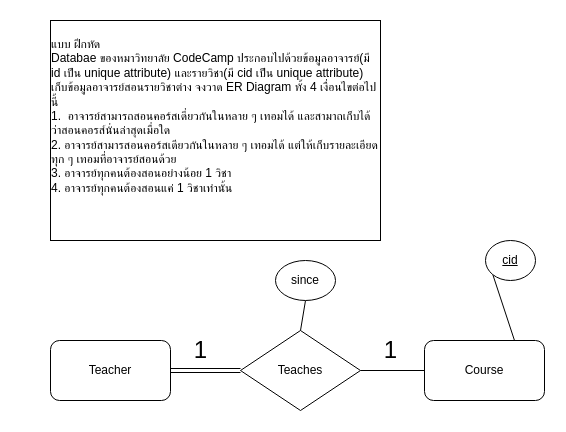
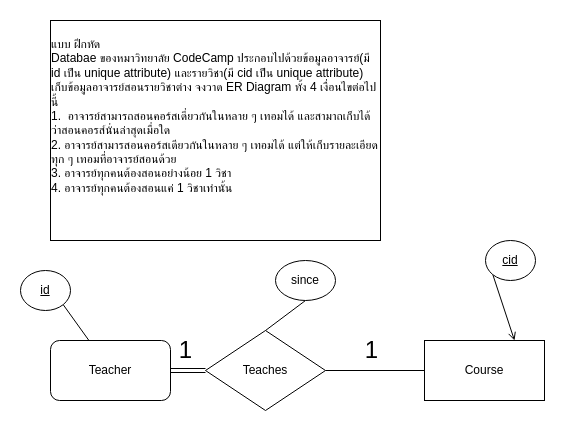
  <mxCell id="0" />
  <mxCell id="1" parent="0" />
  <mxCell id="2" value="&lt;div style=&quot;text-align: left&quot;&gt;&lt;span&gt;แบบ ฝึกหัด&lt;/span&gt;&lt;/div&gt;&lt;div style=&quot;text-align: left&quot;&gt;&lt;span&gt;Databae ของหมาวิทยาลัย CodeCamp ประกอบไปด้วยข้อมูลอาจารย์(มี id เป็น unique attribute) และรายวิชา(มี cid เป็น unique attribute) เก็บข้อมูลอาจารย์สอนรายวิชาต่าง จงวาด ER Diagram ทั้ง 4 เงื่อนไขต่อไปนี้&lt;/span&gt;&lt;/div&gt;&lt;div style=&quot;text-align: left&quot;&gt;&lt;span&gt;1.&amp;nbsp; อาจารย์สามารถสอนคอร์สเดี่ยวกันในหลาย ๆ เทอมได้ และสามาถเก็บได้ว่าสอนคอรส์นั่นล่าสุดเมื่อใด&lt;/span&gt;&lt;/div&gt;&lt;div style=&quot;text-align: left&quot;&gt;&lt;span&gt;2. อาจารย์สามารสอนคอร์สเดียวกันในหลาย ๆ เทอมได้ แต่ให้เก็บรายละเอียดทุก ๆ เทอมที่อาจารย์สอนด้วย&lt;/span&gt;&lt;/div&gt;&lt;div style=&quot;text-align: left&quot;&gt;&lt;span&gt;3. อาจารย์ทุกคนต้องสอนอย่างน้อย 1 วิชา&lt;/span&gt;&lt;/div&gt;&lt;div style=&quot;text-align: left&quot;&gt;&lt;span&gt;4. อาจารย์ทุกคนต้องสอนแค่ 1 วิชาเท่านั้น&lt;/span&gt;&lt;/div&gt;&lt;div style=&quot;text-align: left&quot;&gt;&lt;span&gt;&lt;br&gt;&lt;/span&gt;&lt;/div&gt;&lt;div style=&quot;text-align: left&quot;&gt;&lt;span&gt;&lt;br&gt;&lt;/span&gt;&lt;/div&gt;" style="rounded=0;whiteSpace=wrap;html=1;" vertex="1" parent="1"><mxGeometry x="50" y="20" width="330" height="220" as="geometry" /></mxCell>
  <mxCell id="3" value="1" style="edgeStyle=none;rounded=0;orthogonalLoop=1;jettySize=auto;html=1;exitX=1;exitY=0.5;exitDx=0;exitDy=0;entryX=0;entryY=0.5;entryDx=0;entryDy=0;endArrow=none;endFill=0;shape=link;fontSize=24;" edge="1" parent="1" source="4" target="7"><mxGeometry x="-0.143" y="20" relative="1" as="geometry"><mxPoint as="offset" /></mxGeometry></mxCell>
  <mxCell id="4" value="Teacher" style="whiteSpace=wrap;html=1;rounded=1;" vertex="1" parent="1"><mxGeometry x="50" y="340" width="120" height="60" as="geometry" /></mxCell>
  <mxCell id="5" value="1" style="edgeStyle=none;rounded=0;orthogonalLoop=1;jettySize=auto;html=1;exitX=0;exitY=0.5;exitDx=0;exitDy=0;entryX=1;entryY=0.5;entryDx=0;entryDy=0;endArrow=none;endFill=0;fontSize=24;" edge="1" parent="1" source="6" target="7"><mxGeometry x="0.062" y="-20" relative="1" as="geometry"><mxPoint as="offset" /></mxGeometry></mxCell>
- <mxCell id="6" value="Course" style="whiteSpace=wrap;html=1;rounded=1;" vertex="1" parent="1"><mxGeometry x="424" y="340" width="120" height="60" as="geometry" /></mxCell>
- <mxCell id="7" value="Teaches" style="rhombus;whiteSpace=wrap;html=1;" vertex="1" parent="1"><mxGeometry x="240" y="330" width="120" height="80" as="geometry" /></mxCell>
- <mxCell id="10" style="edgeStyle=none;rounded=0;orthogonalLoop=1;jettySize=auto;html=1;exitX=0;exitY=1;exitDx=0;exitDy=0;entryX=0.75;entryY=0;entryDx=0;entryDy=0;endArrow=none;endFill=0;" edge="1" parent="1" source="11" target="6"><mxGeometry relative="1" as="geometry" /></mxCell>
+ <mxCell id="6" value="Course" style="rounded=0;whiteSpace=wrap;html=1;" vertex="1" parent="1"><mxGeometry x="424" y="340" width="120" height="60" as="geometry" /></mxCell>
+ <mxCell id="7" value="Teaches" style="rhombus;whiteSpace=wrap;html=1;" vertex="1" parent="1"><mxGeometry x="205" y="330" width="120" height="80" as="geometry" /></mxCell>
+ <mxCell id="8" style="rounded=0;orthogonalLoop=1;jettySize=auto;html=1;exitX=1;exitY=1;exitDx=0;exitDy=0;endArrow=none;endFill=0;" edge="1" parent="1" source="9" target="4"><mxGeometry relative="1" as="geometry"><mxPoint x="92" y="340" as="targetPoint" /></mxGeometry></mxCell>
+ <mxCell id="9" value="&lt;u&gt;id&lt;/u&gt;" style="ellipse;whiteSpace=wrap;html=1;" vertex="1" parent="1"><mxGeometry x="20" y="270" width="50" height="40" as="geometry" /></mxCell>
+ <mxCell id="10" style="edgeStyle=none;rounded=0;orthogonalLoop=1;jettySize=auto;html=1;exitX=0;exitY=1;exitDx=0;exitDy=0;entryX=0.75;entryY=0;entryDx=0;entryDy=0;endArrow=open;endFill=0;" edge="1" parent="1" source="11" target="6"><mxGeometry relative="1" as="geometry" /></mxCell>
  <mxCell id="11" value="&lt;u&gt;cid&lt;/u&gt;" style="ellipse;whiteSpace=wrap;html=1;" vertex="1" parent="1"><mxGeometry x="485" y="240" width="50" height="40" as="geometry" /></mxCell>
  <mxCell id="12" style="edgeStyle=none;rounded=0;orthogonalLoop=1;jettySize=auto;html=1;exitX=0.5;exitY=1;exitDx=0;exitDy=0;entryX=0.5;entryY=0;entryDx=0;entryDy=0;endArrow=none;endFill=0;" edge="1" parent="1" source="13" target="7"><mxGeometry relative="1" as="geometry" /></mxCell>
  <mxCell id="13" value="since" style="ellipse;whiteSpace=wrap;html=1;" vertex="1" parent="1"><mxGeometry x="275" y="260" width="60" height="40" as="geometry" /></mxCell>
